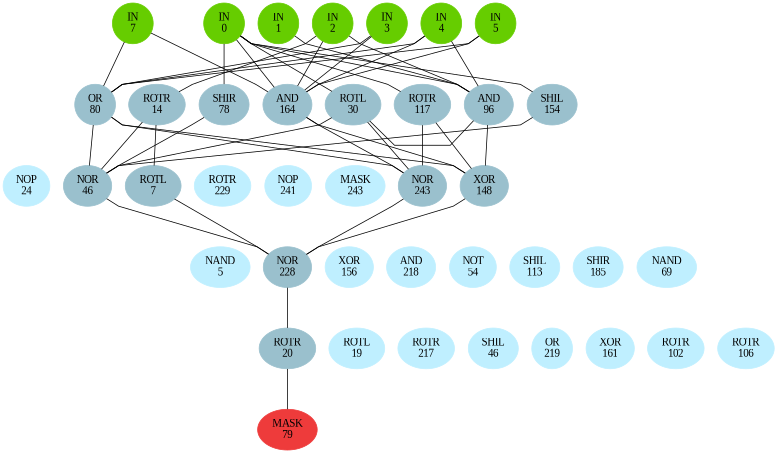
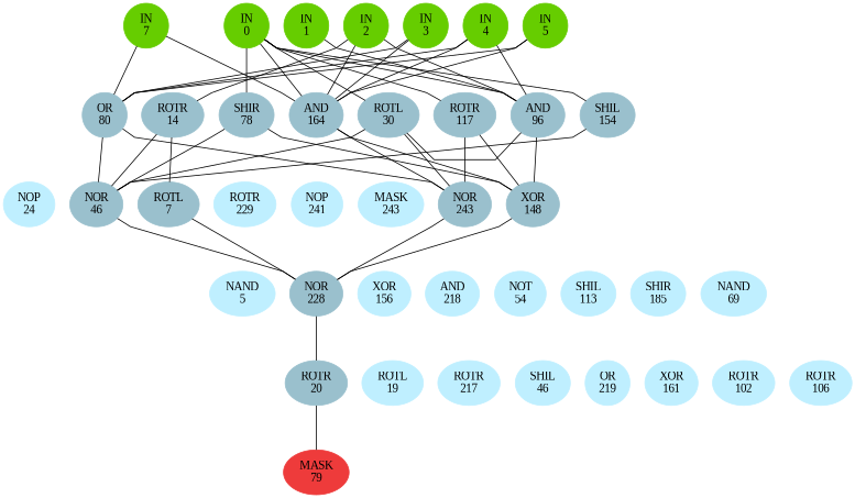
  graph {
    fontname="Liberation Serif"
    ordering=out
    rankdir=BT
    ranksep=0.75
    splines=polyline
    node [color=lightblue1 fontname="Liberation Serif" style=filled]
    edge [fontname="Liberation Serif" style=solid]
    n1 [color=chartreuse3 label="IN\n0"]
    n2 [color=chartreuse3 label="IN\n1"]
    n3 [color=chartreuse3 label="IN\n2"]
    n4 [color=chartreuse3 label="IN\n3"]
    n5 [color=chartreuse3 label="IN\n4"]
    n6 [color=chartreuse3 label="IN\n5"]
    n7 [color=chartreuse3 label="IN\n7"]
    n8 [color=lightblue3 label="SHIR\n78"]
    n9 [color=lightblue3 label="OR\n80"]
    n10 [color=lightblue3 label="ROTR\n14"]
    n11 [color=lightblue3 label="AND\n164"]
    n12 [color=lightblue3 label="ROTL\n30"]
    n13 [color=lightblue3 label="ROTR\n117"]
    n14 [color=lightblue3 label="AND\n96"]
    n15 [color=lightblue3 label="SHIL\n154"]
    n16 [label="NOP\n24"]
    n17 [color=lightblue3 label="NOR\n46"]
    n18 [color=lightblue3 label="ROTL\n7"]
    n19 [label="ROTR\n229"]
    n20 [label="NOP\n241"]
    n21 [label="MASK\n243"]
    n22 [color=lightblue3 label="NOR\n243"]
    n23 [color=lightblue3 label="XOR\n148"]
    n24 [label="NAND\n5"]
    n25 [color=lightblue3 label="NOR\n228"]
    n26 [label="XOR\n156"]
    n27 [label="AND\n218"]
    n28 [label="NOT\n54"]
    n29 [label="SHIL\n113"]
    n30 [label="SHIR\n185"]
    n31 [label="NAND\n69"]
    n32 [color=lightblue3 label="ROTR\n20"]
    n33 [label="ROTL\n19"]
    n34 [label="ROTR\n217"]
    n35 [label="SHIL\n46"]
    n36 [label="OR\n219"]
    n37 [label="XOR\n161"]
    n38 [label="ROTR\n102"]
    n39 [label="ROTR\n106"]
    n40 [color=brown2 label="MASK\n79"]
    subgraph sub_1 {
      rank=same
      n1
      n2
      n3
      n4
      n5
      n6
      n7
    }
    subgraph sub_2 {
      rank=same
      n8
      n9
      n10
      n11
      n12
      n13
      n14
      n15
    }
    subgraph sub_3 {
      rank=same
      n16
      n17
      n18
      n19
      n20
      n21
      n22
      n23
    }
    subgraph sub_4 {
      rank=same
      n24
      n25
      n26
      n27
      n28
      n29
      n30
      n31
    }
    subgraph sub_5 {
      rank=same
      n32
      n33
      n34
      n35
      n36
      n37
      n38
      n39
    }
    subgraph sub_6 {
      rank=same
      n40
    }
    n1 -- n2 [style=invis]
    n2 -- n3 [style=invis]
    n3 -- n4 [style=invis]
    n4 -- n5 [style=invis]
    n5 -- n6 [style=invis]
    n8 -- n1
    n8 -- n9 [style=invis]
    n9 -- n4
    n9 -- n5
    n9 -- n6
    n9 -- n7
    n9 -- n10 [style=invis]
    n10 -- n3
    n10 -- n11 [style=invis]
    n11 -- n1
    n11 -- n3
    n11 -- n4
    n11 -- n5
    n11 -- n6
    n11 -- n7
    n11 -- n12 [style=invis]
    n12 -- n1
    n12 -- n13 [style=invis]
    n13 -- n1
    n13 -- n14 [style=invis]
    n14 -- n1
    n14 -- n2
    n14 -- n3
    n14 -- n5
    n14 -- n12
    n14 -- n15 [style=invis]
    n15 -- n1
    n16 -- n17 [style=invis]
    n17 -- n8
    n17 -- n9
    n17 -- n10
    n17 -- n12
    n17 -- n15
    n17 -- n18 [style=invis]
    n18 -- n10
    n18 -- n19 [style=invis]
    n19 -- n20 [style=invis]
    n20 -- n21 [style=invis]
    n21 -- n22 [style=invis]
    n22 -- n9
    n22 -- n11
    n22 -- n12
    n22 -- n13
    n22 -- n23 [style=invis]
-   n23 -- n9
+   n23 -- n8
    n23 -- n11
    n23 -- n13
    n23 -- n14
    n24 -- n25 [style=invis]
    n25 -- n17
    n25 -- n18
    n25 -- n22
    n25 -- n23
    n25 -- n26 [style=invis]
    n26 -- n27 [style=invis]
    n27 -- n28 [style=invis]
    n28 -- n29 [style=invis]
    n29 -- n30 [style=invis]
    n30 -- n31 [style=invis]
    n32 -- n25
    n32 -- n33 [style=invis]
    n33 -- n34 [style=invis]
    n34 -- n35 [style=invis]
    n35 -- n36 [style=invis]
    n36 -- n37 [style=invis]
    n37 -- n38 [style=invis]
    n38 -- n39 [style=invis]
    n40 -- n32
    n40 -- n40 [style=invis]
  }
